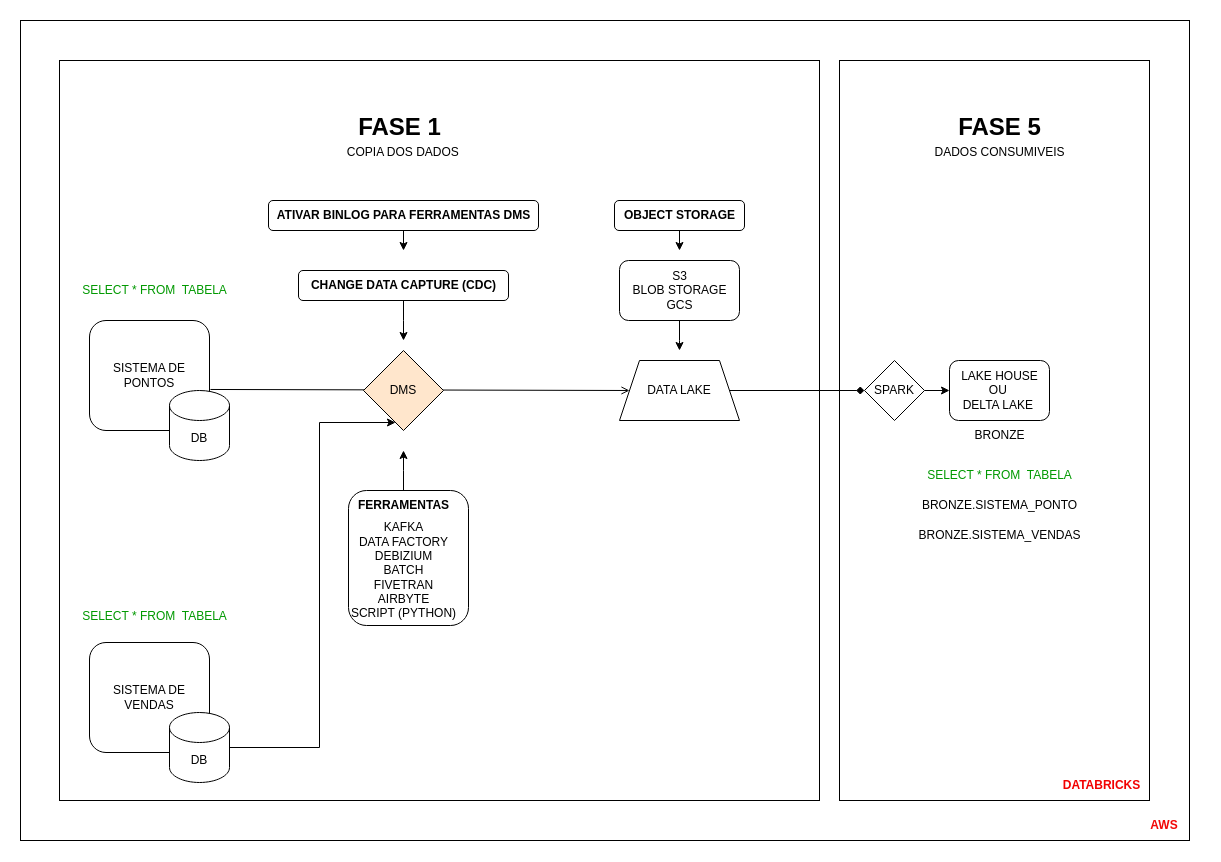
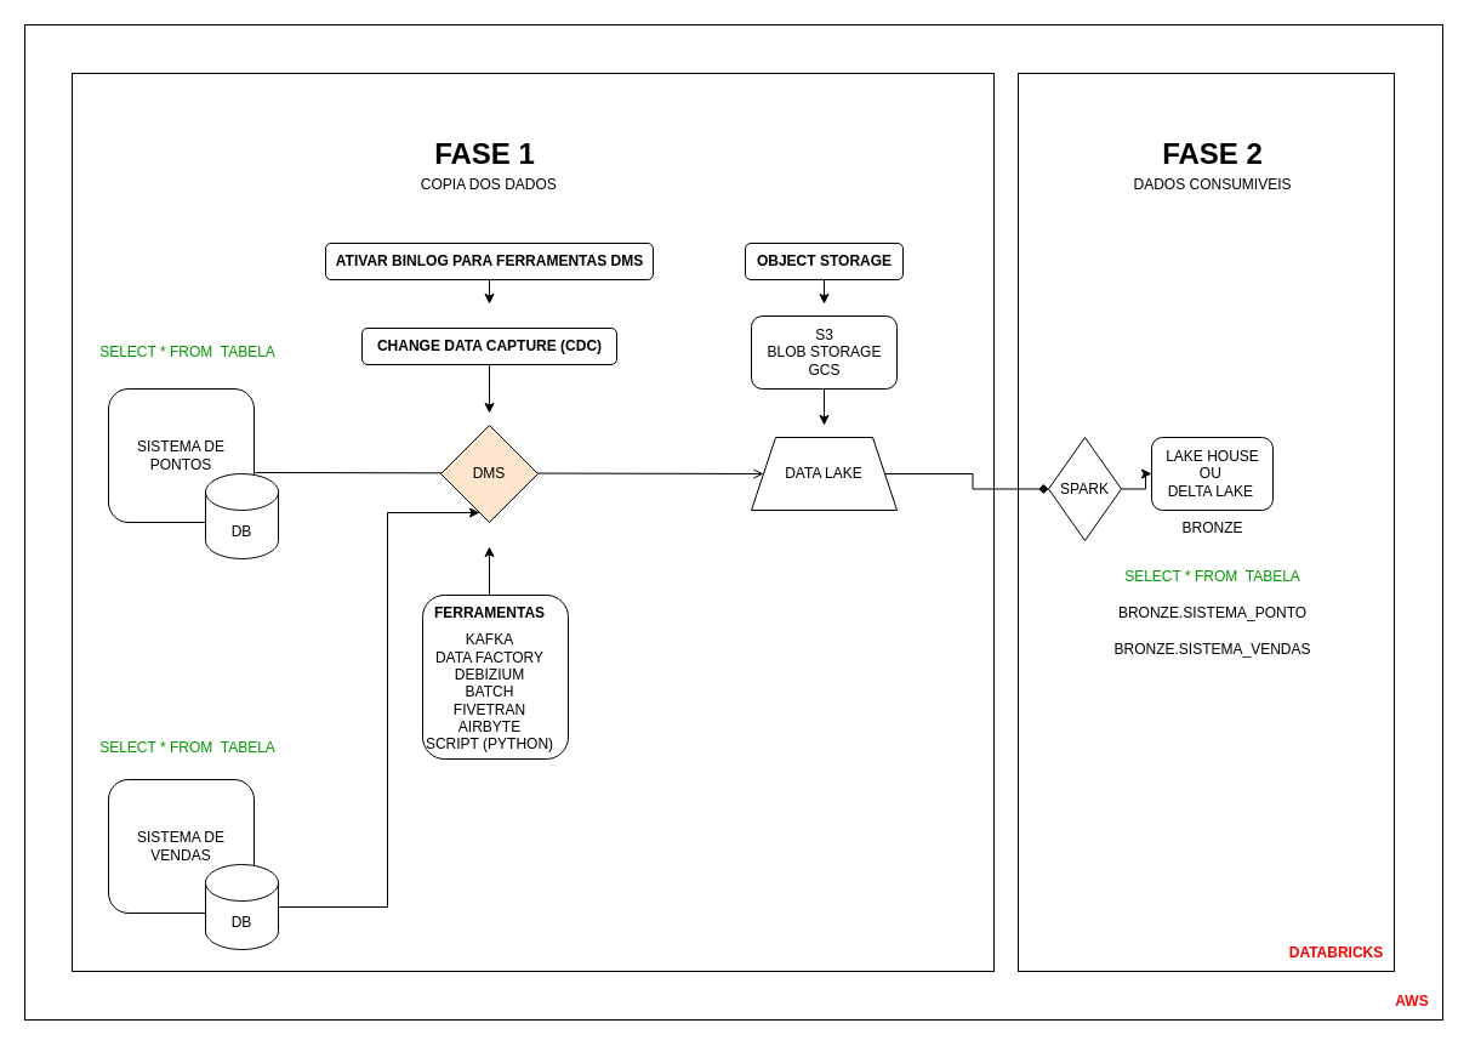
  <mxCell id="0" />
  <mxCell id="1" parent="0" />
  <mxCell id="2" value="" style="whiteSpace=wrap;html=1;" vertex="1" parent="1"><mxGeometry x="20" width="1169" height="820" as="geometry" y="20" /></mxCell>
  <mxCell id="3" value="" style="whiteSpace=wrap;html=1;" parent="1" vertex="1"><mxGeometry x="59" y="60" width="760" height="740" as="geometry" /></mxCell>
  <mxCell id="4" value="" style="whiteSpace=wrap;html=1;flipV=1;flipH=1;" parent="1" vertex="1"><mxGeometry x="839" y="60" width="310" height="740" as="geometry" /></mxCell>
  <mxCell id="5" value="LAKE HOUSE&lt;div&gt;OU&amp;nbsp;&lt;div&gt;DELTA LAKE&amp;nbsp;&lt;/div&gt;&lt;/div&gt;" style="text;html=1;align=center;verticalAlign=middle;resizable=0;points=[];autosize=1;strokeColor=default;fillColor=none;rounded=1;" parent="1" vertex="1"><mxGeometry x="949" y="360" width="100" height="60" as="geometry" /></mxCell>
  <mxCell id="6" style="edgeStyle=orthogonalEdgeStyle;rounded=0;orthogonalLoop=1;jettySize=auto;html=1;entryX=0;entryY=0.5;entryDx=0;entryDy=0;entryPerimeter=0;" parent="1" source="41" target="5" edge="1"><mxGeometry relative="1" as="geometry" /></mxCell>
- <mxCell id="7" value="&lt;b&gt;&lt;font style=&quot;font-size: 24px;&quot;&gt;FASE 5&lt;/font&gt;&lt;/b&gt;" style="text;html=1;align=center;verticalAlign=middle;resizable=0;points=[];autosize=1;strokeColor=none;fillColor=none;rounded=1;container=0;" parent="1" vertex="1"><mxGeometry x="944" y="107" width="110" height="40" as="geometry" /></mxCell>
+ <mxCell id="7" value="&lt;b&gt;&lt;font style=&quot;font-size: 24px;&quot;&gt;FASE 2&lt;/font&gt;&lt;/b&gt;" style="text;html=1;align=center;verticalAlign=middle;resizable=0;points=[];autosize=1;strokeColor=none;fillColor=none;rounded=1;container=0;" parent="1" vertex="1"><mxGeometry x="944" y="107" width="110" height="40" as="geometry" /></mxCell>
  <mxCell id="8" value="DADOS CONSUMIVEIS" style="text;html=1;align=center;verticalAlign=middle;resizable=0;points=[];autosize=1;strokeColor=none;fillColor=none;container=0;" parent="1" vertex="1"><mxGeometry x="924" y="137" width="150" height="30" as="geometry" /></mxCell>
  <mxCell id="9" value="BRONZE" style="text;html=1;align=center;verticalAlign=middle;resizable=0;points=[];autosize=1;strokeColor=none;fillColor=none;" parent="1" vertex="1"><mxGeometry x="964" y="420" width="70" height="30" as="geometry" /></mxCell>
  <mxCell id="10" value="&lt;font style=&quot;color: rgb(0, 153, 0);&quot;&gt;SELECT * FROM&amp;nbsp; TABELA&lt;/font&gt;" style="text;html=1;align=center;verticalAlign=middle;resizable=0;points=[];autosize=1;strokeColor=none;fillColor=none;" parent="1" vertex="1"><mxGeometry x="914" y="460" width="170" height="30" as="geometry" /></mxCell>
  <mxCell id="11" value="BRONZE.SISTEMA_PONTO" style="text;html=1;align=center;verticalAlign=middle;resizable=0;points=[];autosize=1;strokeColor=none;fillColor=none;" parent="1" vertex="1"><mxGeometry x="909" y="490" width="180" height="30" as="geometry" /></mxCell>
  <mxCell id="12" value="BRONZE.SISTEMA_VENDAS" style="text;html=1;align=center;verticalAlign=middle;resizable=0;points=[];autosize=1;strokeColor=none;fillColor=none;" parent="1" vertex="1"><mxGeometry x="904" y="520" width="190" height="30" as="geometry" /></mxCell>
  <mxCell id="13" value="SISTEMA DE PONTOS" style="rounded=1;whiteSpace=wrap;html=1;shadow=0;" parent="1" vertex="1"><mxGeometry x="89" y="320" width="120" height="110" as="geometry" /></mxCell>
  <mxCell id="14" value="DB" style="shape=cylinder3;whiteSpace=wrap;html=1;boundedLbl=1;backgroundOutline=1;size=15;shadow=0;" parent="1" vertex="1"><mxGeometry x="169" y="390" width="60" height="70" as="geometry" /></mxCell>
  <mxCell id="15" value="" style="endArrow=open;html=1;rounded=0;entryX=0;entryY=0.5;entryDx=0;entryDy=0;exitX=1.008;exitY=0.627;exitDx=0;exitDy=0;exitPerimeter=0;shadow=0;" parent="1" source="13" target="16" edge="1"><mxGeometry width="50" height="50" relative="1" as="geometry"><mxPoint x="263" y="390" as="sourcePoint" /><mxPoint x="363" y="390" as="targetPoint" /></mxGeometry></mxCell>
  <mxCell id="16" value="DATA LAKE" style="shape=trapezoid;perimeter=trapezoidPerimeter;whiteSpace=wrap;html=1;fixedSize=1;rounded=0;shadow=0;" parent="1" vertex="1"><mxGeometry x="619" y="360" width="120" height="60" as="geometry" /></mxCell>
  <mxCell id="17" value="DMS" style="rhombus;whiteSpace=wrap;html=1;shadow=0;fillColor=#ffe6cc;" parent="1" vertex="1"><mxGeometry x="363" y="350" width="80" height="80" as="geometry" /></mxCell>
  <mxCell id="18" value="" style="group;strokeColor=default;rounded=1;shadow=0;" parent="1" vertex="1" connectable="0"><mxGeometry x="348" y="490" width="120" height="135" as="geometry" /></mxCell>
  <mxCell id="19" value="&amp;nbsp;KAFKA&amp;nbsp;&lt;div&gt;DATA FACTORY&lt;/div&gt;&lt;div&gt;DEBIZIUM&lt;/div&gt;&lt;div&gt;BATCH&lt;/div&gt;&lt;div&gt;FIVETRAN&lt;/div&gt;&lt;div&gt;AIRBYTE&lt;/div&gt;&lt;div&gt;SCRIPT (PYTHON)&lt;/div&gt;" style="text;html=1;align=center;verticalAlign=middle;resizable=0;points=[];autosize=1;strokeColor=none;fillColor=none;shadow=0;" parent="18" vertex="1"><mxGeometry x="-10" y="25" width="130" height="110" as="geometry" /></mxCell>
  <mxCell id="20" style="edgeStyle=orthogonalEdgeStyle;rounded=0;orthogonalLoop=1;jettySize=auto;html=1;shadow=0;" parent="18" source="21" edge="1"><mxGeometry relative="1" as="geometry"><mxPoint x="55" y="-40" as="targetPoint" /></mxGeometry></mxCell>
  <mxCell id="21" value="&lt;b&gt;FERRAMENTAS&lt;/b&gt;" style="text;html=1;align=center;verticalAlign=middle;resizable=0;points=[];autosize=1;strokeColor=none;fillColor=none;shadow=0;" parent="18" vertex="1"><mxGeometry width="110" height="30" as="geometry" /></mxCell>
  <mxCell id="22" style="edgeStyle=orthogonalEdgeStyle;rounded=0;orthogonalLoop=1;jettySize=auto;html=1;shadow=0;" parent="1" source="23" edge="1"><mxGeometry relative="1" as="geometry"><mxPoint x="403" y="340" as="targetPoint" /></mxGeometry></mxCell>
  <mxCell id="23" value="CHANGE DATA CAPTURE (CDC)" style="text;html=1;align=center;verticalAlign=middle;resizable=0;points=[];autosize=1;strokeColor=default;fillColor=none;fontStyle=1;rounded=1;shadow=0;" parent="1" vertex="1"><mxGeometry x="298" y="270" width="210" height="30" as="geometry" /></mxCell>
  <mxCell id="24" style="edgeStyle=orthogonalEdgeStyle;rounded=0;orthogonalLoop=1;jettySize=auto;html=1;shadow=0;" parent="1" source="25" edge="1"><mxGeometry relative="1" as="geometry"><mxPoint x="403" y="250" as="targetPoint" /></mxGeometry></mxCell>
  <mxCell id="25" value="ATIVAR BINLOG PARA FERRAMENTAS DMS" style="text;html=1;align=center;verticalAlign=middle;resizable=0;points=[];autosize=1;strokeColor=default;fillColor=none;fontStyle=1;rounded=1;shadow=0;" parent="1" vertex="1"><mxGeometry x="268" y="200" width="270" height="30" as="geometry" /></mxCell>
  <mxCell id="26" value="" style="group;shadow=0;" parent="1" vertex="1" connectable="0"><mxGeometry x="334" y="107" width="140" height="60" as="geometry" /></mxCell>
  <mxCell id="27" value="&lt;b&gt;&lt;font style=&quot;font-size: 24px;&quot;&gt;FASE 1&lt;/font&gt;&lt;/b&gt;" style="text;html=1;align=center;verticalAlign=middle;resizable=0;points=[];autosize=1;strokeColor=none;fillColor=none;rounded=1;shadow=0;" parent="26" vertex="1"><mxGeometry x="10" width="110" height="40" as="geometry" /></mxCell>
  <mxCell id="28" value="COPIA DOS DADOS&amp;nbsp;" style="text;html=1;align=center;verticalAlign=middle;resizable=0;points=[];autosize=1;strokeColor=none;fillColor=none;shadow=0;" parent="26" vertex="1"><mxGeometry y="30" width="140" height="30" as="geometry" /></mxCell>
  <mxCell id="29" style="edgeStyle=orthogonalEdgeStyle;rounded=0;orthogonalLoop=1;jettySize=auto;html=1;shadow=0;" parent="1" source="30" edge="1"><mxGeometry relative="1" as="geometry"><mxPoint x="679" y="250" as="targetPoint" /></mxGeometry></mxCell>
  <mxCell id="30" value="&lt;b&gt;OBJECT STORAGE&lt;/b&gt;" style="text;html=1;align=center;verticalAlign=middle;resizable=0;points=[];autosize=1;strokeColor=default;fillColor=none;rounded=1;shadow=0;" parent="1" vertex="1"><mxGeometry x="614" y="200" width="130" height="30" as="geometry" /></mxCell>
  <mxCell id="31" style="edgeStyle=orthogonalEdgeStyle;rounded=0;orthogonalLoop=1;jettySize=auto;html=1;shadow=0;" parent="1" source="32" edge="1"><mxGeometry relative="1" as="geometry"><mxPoint x="679" y="350" as="targetPoint" /></mxGeometry></mxCell>
  <mxCell id="32" value="S3&lt;div&gt;BLOB STORAGE&lt;/div&gt;&lt;div&gt;GCS&lt;/div&gt;" style="text;html=1;align=center;verticalAlign=middle;resizable=0;points=[];autosize=1;strokeColor=default;fillColor=none;rounded=1;shadow=0;" parent="1" vertex="1"><mxGeometry x="619" y="260" width="120" height="60" as="geometry" /></mxCell>
  <mxCell id="33" value="&lt;font style=&quot;color: rgb(0, 153, 0);&quot;&gt;SELECT * FROM&amp;nbsp; TABELA&lt;/font&gt;" style="text;html=1;align=center;verticalAlign=middle;resizable=0;points=[];autosize=1;strokeColor=none;fillColor=none;" parent="1" vertex="1"><mxGeometry x="69" y="601" width="170" height="30" as="geometry" /></mxCell>
  <mxCell id="34" value="SISTEMA DE VENDAS" style="rounded=1;whiteSpace=wrap;html=1;shadow=0;" parent="1" vertex="1"><mxGeometry x="89" y="642" width="120" height="110" as="geometry" /></mxCell>
  <mxCell id="35" style="edgeStyle=orthogonalEdgeStyle;rounded=0;orthogonalLoop=1;jettySize=auto;html=1;shadow=0;" parent="1" source="36" target="17" edge="1"><mxGeometry relative="1" as="geometry"><Array as="points"><mxPoint x="319" y="747" /><mxPoint x="319" y="422" /></Array></mxGeometry></mxCell>
  <mxCell id="36" value="DB" style="shape=cylinder3;whiteSpace=wrap;html=1;boundedLbl=1;backgroundOutline=1;size=15;shadow=0;" parent="1" vertex="1"><mxGeometry x="169" y="712" width="60" height="70" as="geometry" /></mxCell>
  <mxCell id="37" value="&lt;font style=&quot;color: rgb(0, 153, 0);&quot;&gt;SELECT * FROM&amp;nbsp; TABELA&lt;/font&gt;" style="text;html=1;align=center;verticalAlign=middle;resizable=0;points=[];autosize=1;strokeColor=none;fillColor=none;" parent="1" vertex="1"><mxGeometry x="69" y="275" width="170" height="30" as="geometry" /></mxCell>
  <mxCell id="38" value="&lt;b&gt;&lt;font style=&quot;color: light-dark(rgb(242, 7, 7), rgb(237, 237, 237));&quot;&gt;AWS&lt;/font&gt;&lt;/b&gt;" style="text;html=1;align=center;verticalAlign=middle;whiteSpace=wrap;rounded=0;" vertex="1" parent="1"><mxGeometry x="1129" y="810" width="70" height="30" as="geometry" /></mxCell>
  <mxCell id="39" value="&lt;b&gt;&lt;font style=&quot;color: light-dark(rgb(242, 2, 2), rgb(237, 237, 237));&quot;&gt;DATABRICKS&lt;/font&gt;&lt;/b&gt;" style="text;html=1;align=center;verticalAlign=middle;whiteSpace=wrap;rounded=0;" vertex="1" parent="1"><mxGeometry x="1054" y="760" width="95" height="50" as="geometry" /></mxCell>
  <mxCell id="40" value="" style="edgeStyle=orthogonalEdgeStyle;rounded=0;orthogonalLoop=1;jettySize=auto;html=1;entryX=0;entryY=0.5;entryDx=0;entryDy=0;entryPerimeter=0;endArrow=diamond;" edge="1" parent="1" source="16" target="41"><mxGeometry relative="1" as="geometry"><mxPoint x="729" y="390" as="sourcePoint" /><mxPoint x="949" y="390" as="targetPoint" /></mxGeometry></mxCell>
- <mxCell id="41" value="SPARK" style="rhombus;whiteSpace=wrap;html=1;" vertex="1" parent="1"><mxGeometry x="864" y="360" width="60" height="60" as="geometry" /></mxCell>
+ <mxCell id="41" value="SPARK" style="rhombus;whiteSpace=wrap;html=1;" vertex="1" parent="1"><mxGeometry x="864" y="360" width="60" height="85" as="geometry" /></mxCell>
